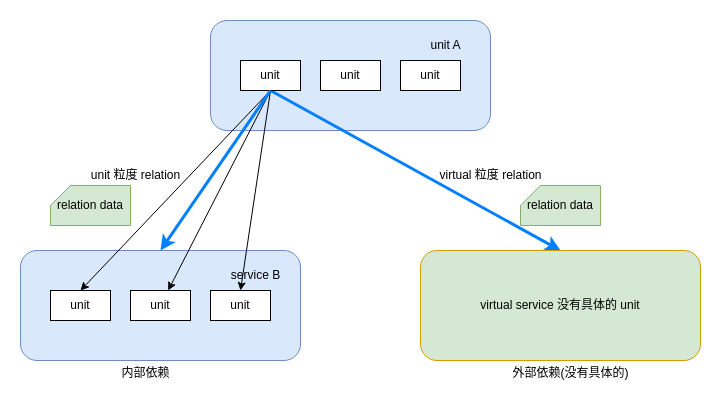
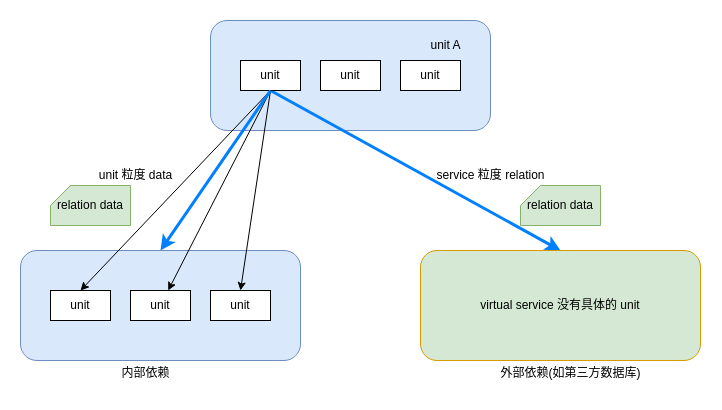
  <mxCell id="0" />
  <mxCell id="1" parent="0" />
  <mxCell id="2" value="" style="verticalLabelPosition=bottom;verticalAlign=top;html=1;shape=card;whiteSpace=wrap;size=20;arcSize=12;fillColor=#d5e8d4;strokeColor=#82b366;" vertex="1" parent="1"><mxGeometry x="50" y="185" width="80" height="40" as="geometry" /></mxCell>
  <mxCell id="3" value="" style="rounded=1;whiteSpace=wrap;html=1;fillColor=#dae8fc;strokeColor=#6c8ebf;" vertex="1" parent="1"><mxGeometry x="210" y="20" width="280" height="110" as="geometry" /></mxCell>
  <mxCell id="4" style="edgeStyle=none;rounded=0;orthogonalLoop=1;jettySize=auto;html=1;exitX=0.5;exitY=1;exitDx=0;exitDy=0;entryX=0.5;entryY=0;entryDx=0;entryDy=0;strokeWidth=3;strokeColor=#007FFF;" edge="1" parent="1" source="5" target="14"><mxGeometry relative="1" as="geometry" /></mxCell>
  <mxCell id="5" value="unit" style="rounded=0;whiteSpace=wrap;html=1;" vertex="1" parent="1"><mxGeometry x="240" y="60" width="60" height="30" as="geometry" /></mxCell>
  <mxCell id="6" value="unit" style="rounded=0;whiteSpace=wrap;html=1;" vertex="1" parent="1"><mxGeometry x="320" y="60" width="60" height="30" as="geometry" /></mxCell>
  <mxCell id="7" value="unit A" style="text;html=1;align=center;verticalAlign=middle;resizable=0;points=[];autosize=1;strokeColor=none;fillColor=none;" vertex="1" parent="1"><mxGeometry x="410" y="30" width="70" height="30" as="geometry" /></mxCell>
  <mxCell id="8" value="unit" style="rounded=0;whiteSpace=wrap;html=1;" vertex="1" parent="1"><mxGeometry x="400" y="60" width="60" height="30" as="geometry" /></mxCell>
  <mxCell id="9" value="" style="rounded=1;whiteSpace=wrap;html=1;fillColor=#dae8fc;strokeColor=#6c8ebf;" vertex="1" parent="1"><mxGeometry x="20" y="250" width="280" height="110" as="geometry" /></mxCell>
  <mxCell id="10" value="unit" style="rounded=0;whiteSpace=wrap;html=1;" vertex="1" parent="1"><mxGeometry x="50" y="290" width="60" height="30" as="geometry" /></mxCell>
  <mxCell id="11" value="unit" style="rounded=0;whiteSpace=wrap;html=1;" vertex="1" parent="1"><mxGeometry x="130" y="290" width="60" height="30" as="geometry" /></mxCell>
- <mxCell id="12" value="service B" style="text;html=1;align=center;verticalAlign=middle;resizable=0;points=[];autosize=1;strokeColor=none;fillColor=none;" vertex="1" parent="1"><mxGeometry x="220" y="260" width="70" height="30" as="geometry" /></mxCell>
  <mxCell id="13" value="unit" style="rounded=0;whiteSpace=wrap;html=1;" vertex="1" parent="1"><mxGeometry x="210" y="290" width="60" height="30" as="geometry" /></mxCell>
  <mxCell id="14" value="virtual service 没有具体的 unit" style="rounded=1;whiteSpace=wrap;html=1;fillColor=#d5e8d4;strokeColor=#d79b00;" vertex="1" parent="1"><mxGeometry x="420" y="250" width="280" height="110" as="geometry" /></mxCell>
  <mxCell id="15" style="rounded=0;orthogonalLoop=1;jettySize=auto;html=1;exitX=0.5;exitY=1;exitDx=0;exitDy=0;entryX=0.5;entryY=0;entryDx=0;entryDy=0;" edge="1" parent="1" source="5" target="10"><mxGeometry relative="1" as="geometry" /></mxCell>
  <mxCell id="16" style="rounded=0;orthogonalLoop=1;jettySize=auto;html=1;" edge="1" parent="1" target="11"><mxGeometry relative="1" as="geometry"><mxPoint x="270" y="90" as="sourcePoint" /></mxGeometry></mxCell>
  <mxCell id="17" style="rounded=0;orthogonalLoop=1;jettySize=auto;html=1;exitX=0.5;exitY=1;exitDx=0;exitDy=0;entryX=0.5;entryY=0;entryDx=0;entryDy=0;" edge="1" parent="1" source="5" target="13"><mxGeometry relative="1" as="geometry" /></mxCell>
  <mxCell id="18" style="edgeStyle=none;rounded=0;orthogonalLoop=1;jettySize=auto;html=1;exitX=0.5;exitY=1;exitDx=0;exitDy=0;entryX=0.5;entryY=0;entryDx=0;entryDy=0;strokeWidth=3;strokeColor=#007FFF;" edge="1" parent="1" source="5" target="9"><mxGeometry relative="1" as="geometry"><mxPoint x="280" y="100" as="sourcePoint" /><mxPoint x="570" y="260" as="targetPoint" /></mxGeometry></mxCell>
- <mxCell id="19" value="virtual 粒度 relation" style="text;html=1;align=center;verticalAlign=middle;resizable=0;points=[];autosize=1;strokeColor=none;fillColor=none;" vertex="1" parent="1"><mxGeometry x="425" y="160" width="130" height="30" as="geometry" /></mxCell>
- <mxCell id="20" value="unit 粒度 relation" style="text;html=1;align=center;verticalAlign=middle;resizable=0;points=[];autosize=1;strokeColor=none;fillColor=none;" vertex="1" parent="1"><mxGeometry x="80" y="160" width="110" height="30" as="geometry" /></mxCell>
+ <mxCell id="19" value="service 粒度 relation" style="text;html=1;align=center;verticalAlign=middle;resizable=0;points=[];autosize=1;strokeColor=none;fillColor=none;" vertex="1" parent="1"><mxGeometry x="425" y="160" width="130" height="30" as="geometry" /></mxCell>
+ <mxCell id="20" value="unit 粒度 data" style="text;html=1;align=center;verticalAlign=middle;resizable=0;points=[];autosize=1;strokeColor=none;fillColor=none;" vertex="1" parent="1"><mxGeometry x="80" y="160" width="110" height="30" as="geometry" /></mxCell>
  <mxCell id="21" value="内部依赖" style="text;html=1;align=center;verticalAlign=middle;resizable=0;points=[];autosize=1;strokeColor=none;fillColor=none;" vertex="1" parent="1"><mxGeometry x="110" y="358" width="70" height="30" as="geometry" /></mxCell>
- <mxCell id="22" value="外部依赖(没有具体的)" style="text;html=1;align=center;verticalAlign=middle;resizable=0;points=[];autosize=1;strokeColor=none;fillColor=none;" vertex="1" parent="1"><mxGeometry x="490" y="358" width="160" height="30" as="geometry" /></mxCell>
+ <mxCell id="22" value="外部依赖(如第三方数据库)" style="text;html=1;align=center;verticalAlign=middle;resizable=0;points=[];autosize=1;strokeColor=none;fillColor=none;" vertex="1" parent="1"><mxGeometry x="490" y="358" width="160" height="30" as="geometry" /></mxCell>
  <mxCell id="23" value="" style="verticalLabelPosition=bottom;verticalAlign=top;html=1;shape=card;whiteSpace=wrap;size=20;arcSize=12;fillColor=#d5e8d4;strokeColor=#82b366;" vertex="1" parent="1"><mxGeometry x="520" y="185" width="80" height="40" as="geometry" /></mxCell>
  <mxCell id="24" value="relation data" style="text;html=1;align=center;verticalAlign=middle;whiteSpace=wrap;rounded=0;" vertex="1" parent="1"><mxGeometry x="520" y="190" width="80" height="30" as="geometry" /></mxCell>
  <mxCell id="25" value="relation data" style="text;html=1;align=center;verticalAlign=middle;whiteSpace=wrap;rounded=0;" vertex="1" parent="1"><mxGeometry x="50" y="190" width="80" height="30" as="geometry" /></mxCell>
